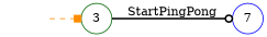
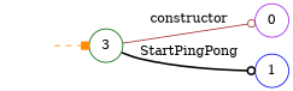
  digraph {
    rankdir=LR
    node [shape=circle]
    edge [arrowhead=odot]
    "" [color=teal shape=plaintext]
    n2 [color=darkgreen label=3]
-   n4 [color=blue label=7]
+   n3 [color=purple label=0]
+   n4 [color=blue label=1]
    "" -> n2 [arrowhead=box color=darkorange style=dashed]
+   n2 -> n3 [color=brown label=constructor style=solid]
    n2 -> n4 [color=black label=StartPingPong style=bold]
  }
